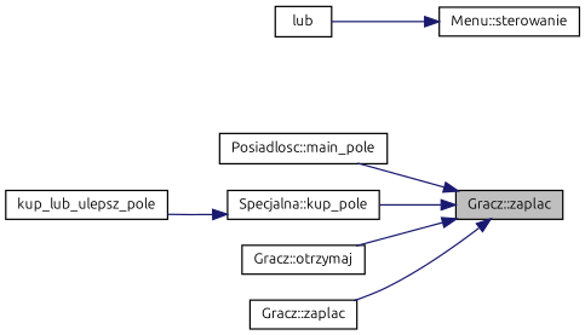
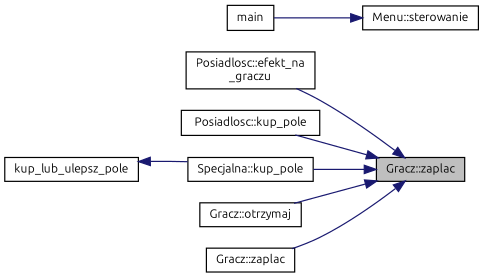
  digraph {
    fontname=Ubuntu
    rankdir=RL
    node [color=black fillcolor=white fontname=Ubuntu fontsize=10 shape=record style=filled]
    edge [color=midnightblue dir=back fontname=Ubuntu fontsize=10 labelfontname=Helvetica labelfontsize=10 style=solid]
    n1 [fillcolor=grey75 fontcolor=black height=0.2 label="Gracz::zaplac" width=0.4]
-   n3 [height=0.2 label="Posiadlosc::main_pole" width=0.4]
+   n2 [height=0.2 label="Posiadlosc::efekt_na\l_graczu" width=0.4]
+   n3 [height=0.2 label="Posiadlosc::kup_pole" width=0.4]
    n4 [height=0.2 label="Specjalna::kup_pole" width=0.4]
    n5 [height=0.2 label="Gracz::otrzymaj" width=0.4]
    n6 [height=0.2 label="Gracz::zaplac" width=0.4]
    n7 [height=0.2 label=kup_lub_ulepsz_pole width=0.4]
    n8 [height=0.2 label="Menu::sterowanie" width=0.4]
-   n9 [height=0.2 label=lub width=0.4]
+   n9 [height=0.2 label=main width=0.4]
+   n1 -> n2
    n1 -> n3
    n1 -> n4
    n1 -> n5
    n1 -> n6
-   n4 -> n7
+   n7 -> n4
    n8 -> n9
  }
